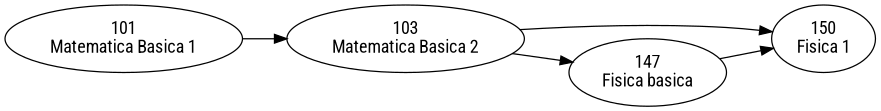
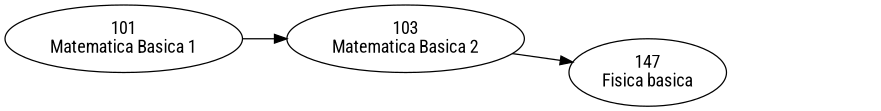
  digraph {
    fontname="Roboto Condensed"
    rankdir=LR
    node [fontname="Roboto Condensed"]
    edge [fontname="Roboto Condensed"]
    "103\nMatematica Basica 2"
-   "150\nFisica 1"
    "147\nFisica basica"
    "101\nMatematica Basica 1"
-   "103\nMatematica Basica 2" -> "150\nFisica 1"
    "103\nMatematica Basica 2" -> "147\nFisica basica"
-   "147\nFisica basica" -> "150\nFisica 1"
    "101\nMatematica Basica 1" -> "103\nMatematica Basica 2"
  }
